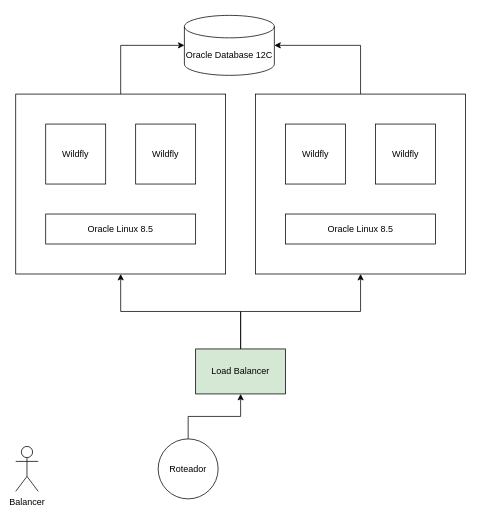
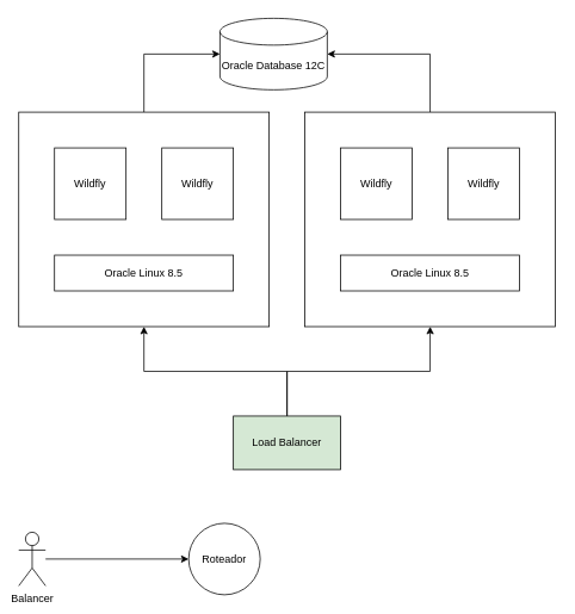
  <mxCell id="0" />
  <mxCell id="1" parent="0" />
  <mxCell id="2" style="edgeStyle=orthogonalEdgeStyle;rounded=0;orthogonalLoop=1;jettySize=auto;html=1;exitX=0.5;exitY=0;exitDx=0;exitDy=0;entryX=1;entryY=0.5;entryDx=0;entryDy=0;entryPerimeter=0;" edge="1" parent="1" source="3" target="12"><mxGeometry relative="1" as="geometry" /></mxCell>
  <mxCell id="3" value="" style="rounded=0;whiteSpace=wrap;html=1;" vertex="1" parent="1"><mxGeometry x="340" y="125" width="280" height="240" as="geometry" /></mxCell>
  <mxCell id="4" style="edgeStyle=orthogonalEdgeStyle;rounded=0;orthogonalLoop=1;jettySize=auto;html=1;exitX=0.5;exitY=0;exitDx=0;exitDy=0;entryX=0;entryY=0.5;entryDx=0;entryDy=0;entryPerimeter=0;" edge="1" parent="1" source="5" target="12"><mxGeometry relative="1" as="geometry" /></mxCell>
  <mxCell id="5" value="" style="rounded=0;whiteSpace=wrap;html=1;" vertex="1" parent="1"><mxGeometry x="20" y="125" width="280" height="240" as="geometry" /></mxCell>
  <mxCell id="6" value="Wildfly" style="whiteSpace=wrap;html=1;aspect=fixed;" vertex="1" parent="1"><mxGeometry x="60" y="165" width="80" height="80" as="geometry" /></mxCell>
  <mxCell id="7" value="Wildfly" style="whiteSpace=wrap;html=1;aspect=fixed;" vertex="1" parent="1"><mxGeometry x="180" y="165" width="80" height="80" as="geometry" /></mxCell>
  <mxCell id="8" value="Wildfly" style="whiteSpace=wrap;html=1;aspect=fixed;" vertex="1" parent="1"><mxGeometry x="380" y="165" width="80" height="80" as="geometry" /></mxCell>
  <mxCell id="9" value="Wildfly" style="whiteSpace=wrap;html=1;aspect=fixed;" vertex="1" parent="1"><mxGeometry x="500" y="165" width="80" height="80" as="geometry" /></mxCell>
  <mxCell id="10" value="Oracle Linux 8.5" style="rounded=0;whiteSpace=wrap;html=1;" vertex="1" parent="1"><mxGeometry x="60" y="285" width="200" height="40" as="geometry" /></mxCell>
  <mxCell id="11" value="Oracle Linux 8.5" style="rounded=0;whiteSpace=wrap;html=1;" vertex="1" parent="1"><mxGeometry x="380" y="285" width="200" height="40" as="geometry" /></mxCell>
  <mxCell id="12" value="Oracle Database 12C" style="shape=cylinder3;whiteSpace=wrap;html=1;boundedLbl=1;backgroundOutline=1;size=15;" vertex="1" parent="1"><mxGeometry x="245" y="20" width="120" height="80" as="geometry" /></mxCell>
  <mxCell id="13" style="edgeStyle=orthogonalEdgeStyle;rounded=0;orthogonalLoop=1;jettySize=auto;html=1;" edge="1" parent="1" source="15" target="5"><mxGeometry relative="1" as="geometry" /></mxCell>
  <mxCell id="14" style="edgeStyle=orthogonalEdgeStyle;rounded=0;orthogonalLoop=1;jettySize=auto;html=1;" edge="1" parent="1" source="15" target="3"><mxGeometry relative="1" as="geometry" /></mxCell>
  <mxCell id="15" value="Load Balancer" style="rounded=0;whiteSpace=wrap;html=1;fillColor=#d5e8d4;" vertex="1" parent="1"><mxGeometry x="260" y="465" width="120" height="60" as="geometry" /></mxCell>
+ <mxCell id="16" style="edgeStyle=orthogonalEdgeStyle;rounded=0;orthogonalLoop=1;jettySize=auto;html=1;" edge="1" parent="1" source="17" target="19"><mxGeometry relative="1" as="geometry" /></mxCell>
  <mxCell id="17" value="Balancer" style="shape=umlActor;verticalLabelPosition=bottom;verticalAlign=top;html=1;outlineConnect=0;" vertex="1" parent="1"><mxGeometry x="20" y="595" width="30" height="60" as="geometry" /></mxCell>
- <mxCell id="18" style="edgeStyle=orthogonalEdgeStyle;rounded=0;orthogonalLoop=1;jettySize=auto;html=1;" edge="1" parent="1" source="19" target="15"><mxGeometry relative="1" as="geometry" /></mxCell>
  <mxCell id="19" value="Roteador" style="ellipse;whiteSpace=wrap;html=1;aspect=fixed;" vertex="1" parent="1"><mxGeometry x="210" y="585" width="80" height="80" as="geometry" /></mxCell>
